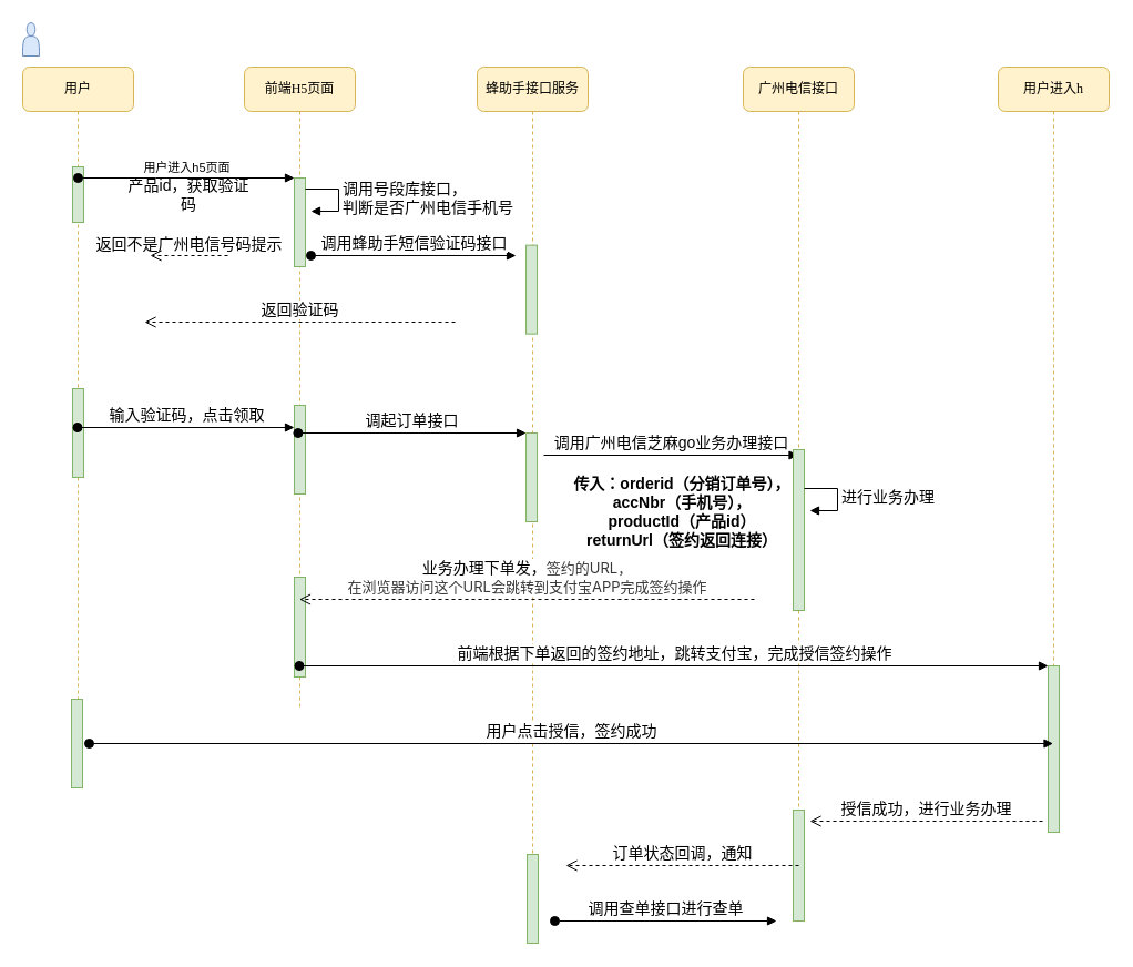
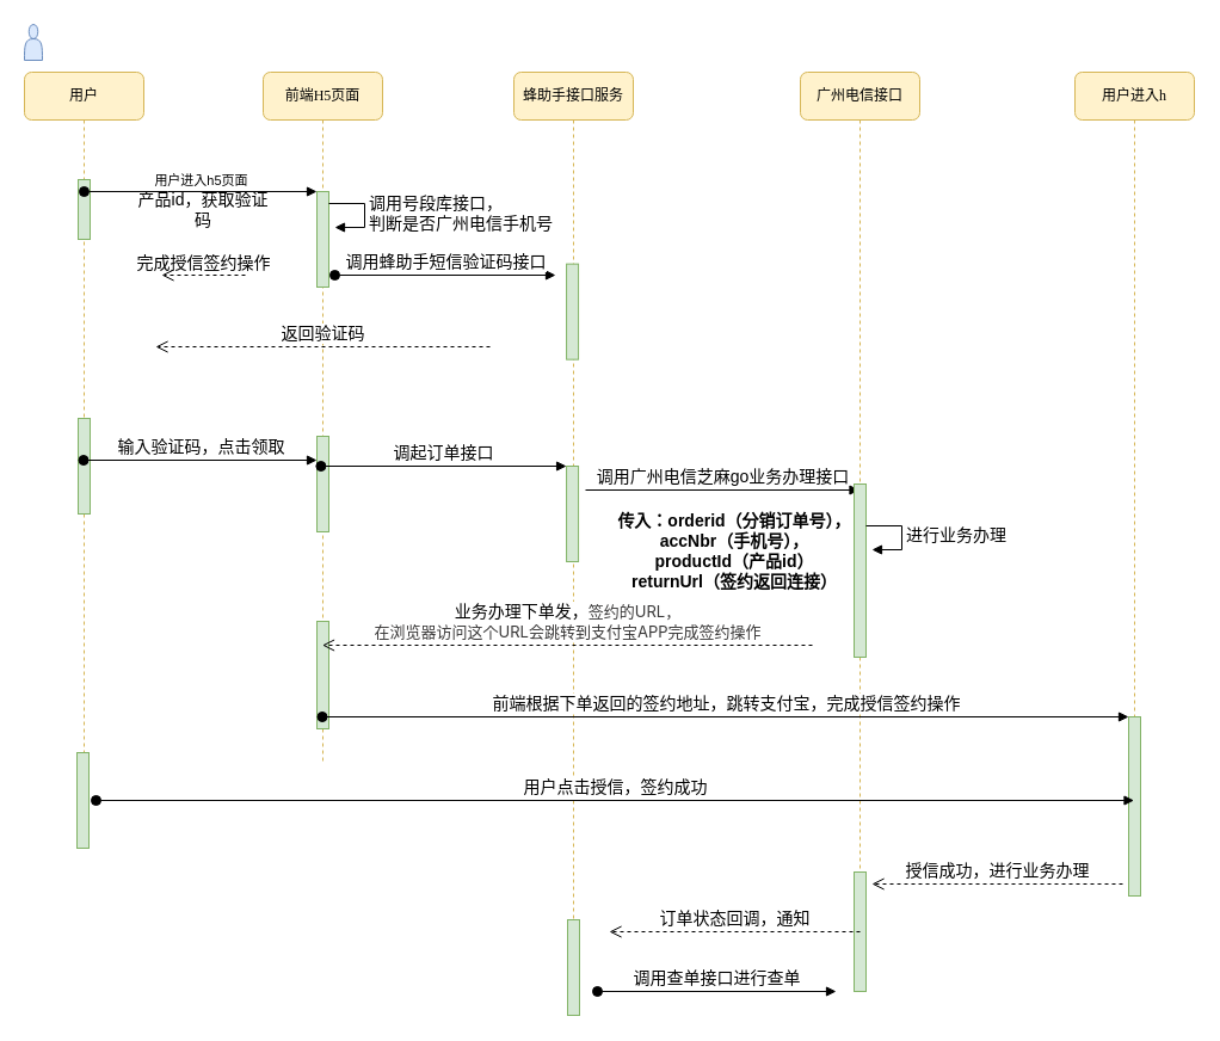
  <mxCell id="0" />
  <mxCell id="1" parent="0" />
  <mxCell id="2" value="蜂助手接口服务" style="shape=umlLifeline;perimeter=lifelinePerimeter;whiteSpace=wrap;html=1;container=1;collapsible=0;recursiveResize=0;outlineConnect=0;rounded=1;shadow=0;comic=0;labelBackgroundColor=none;strokeWidth=1;fontFamily=Verdana;fontSize=12;align=center;fillColor=#fff2cc;strokeColor=#d6b656;" parent="1" vertex="1"><mxGeometry x="430" y="60" width="100" height="790" as="geometry" /></mxCell>
  <mxCell id="3" value="" style="html=1;points=[];perimeter=orthogonalPerimeter;fontSize=14;fillColor=#d5e8d4;strokeColor=#82b366;" vertex="1" parent="2"><mxGeometry x="44.06" y="160.64" width="10" height="80" as="geometry" /></mxCell>
  <mxCell id="4" value="" style="html=1;points=[];perimeter=orthogonalPerimeter;fontSize=14;fillColor=#d5e8d4;strokeColor=#82b366;" vertex="1" parent="2"><mxGeometry x="44.06" y="330" width="10" height="80" as="geometry" /></mxCell>
  <mxCell id="5" value="调用广州电信芝麻go业务办理接口" style="html=1;verticalAlign=bottom;endArrow=block;rounded=0;fontSize=14;" edge="1" parent="2" target="8"><mxGeometry width="80" relative="1" as="geometry"><mxPoint x="60" y="350" as="sourcePoint" /><mxPoint x="140" y="350" as="targetPoint" /></mxGeometry></mxCell>
  <mxCell id="6" value="" style="html=1;points=[];perimeter=orthogonalPerimeter;fontSize=14;fillColor=#d5e8d4;strokeColor=#82b366;" vertex="1" parent="2"><mxGeometry x="45" y="710" width="10" height="80" as="geometry" /></mxCell>
  <mxCell id="7" value="调用查单接口进行查单" style="html=1;verticalAlign=bottom;startArrow=oval;startFill=1;endArrow=block;startSize=8;rounded=0;fontSize=14;" edge="1" parent="2"><mxGeometry width="60" relative="1" as="geometry"><mxPoint x="70" y="770" as="sourcePoint" /><mxPoint x="270" y="770" as="targetPoint" /></mxGeometry></mxCell>
  <mxCell id="8" value="广州电信接口" style="shape=umlLifeline;perimeter=lifelinePerimeter;whiteSpace=wrap;html=1;container=1;collapsible=0;recursiveResize=0;outlineConnect=0;rounded=1;shadow=0;comic=0;labelBackgroundColor=none;strokeWidth=1;fontFamily=Verdana;fontSize=12;align=center;fillColor=#fff2cc;strokeColor=#d6b656;" parent="1" vertex="1"><mxGeometry x="670" y="60" width="100" height="770" as="geometry" /></mxCell>
  <mxCell id="9" value="" style="html=1;points=[];perimeter=orthogonalPerimeter;rounded=0;shadow=0;comic=0;labelBackgroundColor=none;strokeWidth=1;fontFamily=Verdana;fontSize=12;align=center;fillColor=#d5e8d4;strokeColor=#82b366;" parent="8" vertex="1"><mxGeometry x="45" y="345" width="10" height="145" as="geometry" /></mxCell>
  <mxCell id="10" value="进行业务办理" style="edgeStyle=orthogonalEdgeStyle;html=1;align=left;spacingLeft=2;endArrow=block;rounded=0;entryX=1;entryY=0;fontSize=14;" edge="1" parent="8"><mxGeometry relative="1" as="geometry"><mxPoint x="55" y="380" as="sourcePoint" /><Array as="points"><mxPoint x="85" y="380" /></Array><mxPoint x="60" y="400" as="targetPoint" /></mxGeometry></mxCell>
  <mxCell id="11" value="" style="html=1;points=[];perimeter=orthogonalPerimeter;fontSize=14;fillColor=#d5e8d4;strokeColor=#82b366;" vertex="1" parent="8"><mxGeometry x="45" y="670" width="10" height="100" as="geometry" /></mxCell>
  <mxCell id="12" value="用户进入h" style="shape=umlLifeline;perimeter=lifelinePerimeter;whiteSpace=wrap;html=1;container=1;collapsible=0;recursiveResize=0;outlineConnect=0;rounded=1;shadow=0;comic=0;labelBackgroundColor=none;strokeWidth=1;fontFamily=Verdana;fontSize=12;align=center;fillColor=#fff2cc;strokeColor=#d6b656;" parent="1" vertex="1"><mxGeometry x="900" y="60" width="100" height="690" as="geometry" /></mxCell>
  <mxCell id="13" value="" style="html=1;points=[];perimeter=orthogonalPerimeter;fontSize=14;fillColor=#d5e8d4;strokeColor=#82b366;" vertex="1" parent="12"><mxGeometry x="45" y="540" width="10" height="150" as="geometry" /></mxCell>
  <mxCell id="14" value="前端H5页面" style="shape=umlLifeline;perimeter=lifelinePerimeter;whiteSpace=wrap;html=1;container=1;collapsible=0;recursiveResize=0;outlineConnect=0;rounded=1;shadow=0;comic=0;labelBackgroundColor=none;strokeWidth=1;fontFamily=Verdana;fontSize=12;align=center;fillColor=#fff2cc;strokeColor=#d6b656;" parent="1" vertex="1"><mxGeometry x="220" y="60" width="100" height="580" as="geometry" /></mxCell>
  <mxCell id="15" value="" style="html=1;points=[];perimeter=orthogonalPerimeter;fillColor=#d5e8d4;strokeColor=#82b366;" vertex="1" parent="14"><mxGeometry x="45" y="100" width="10" height="80" as="geometry" /></mxCell>
  <mxCell id="16" value="调用号段库接口，&lt;br&gt;判断是否广州电信手机号" style="edgeStyle=orthogonalEdgeStyle;html=1;align=left;spacingLeft=2;endArrow=block;rounded=0;entryX=1;entryY=0;fontSize=14;" edge="1" parent="14"><mxGeometry relative="1" as="geometry"><mxPoint x="55" y="110" as="sourcePoint" /><Array as="points"><mxPoint x="85" y="110" /></Array><mxPoint x="60" y="130" as="targetPoint" /></mxGeometry></mxCell>
  <mxCell id="17" value="" style="html=1;points=[];perimeter=orthogonalPerimeter;fontSize=14;fillColor=#d5e8d4;strokeColor=#82b366;" vertex="1" parent="14"><mxGeometry x="45" y="305" width="10" height="80" as="geometry" /></mxCell>
  <mxCell id="18" value="" style="html=1;points=[];perimeter=orthogonalPerimeter;fontSize=14;fillColor=#d5e8d4;strokeColor=#82b366;" vertex="1" parent="14"><mxGeometry x="45" y="460" width="10" height="90" as="geometry" /></mxCell>
  <mxCell id="19" value="用户" style="shape=umlLifeline;perimeter=lifelinePerimeter;whiteSpace=wrap;html=1;container=1;collapsible=0;recursiveResize=0;outlineConnect=0;rounded=1;shadow=0;comic=0;labelBackgroundColor=none;strokeWidth=1;fontFamily=Verdana;fontSize=12;align=center;fillColor=#fff2cc;strokeColor=#d6b656;" vertex="1" parent="1"><mxGeometry x="20" y="60" width="100" height="650" as="geometry" /></mxCell>
  <mxCell id="20" value="" style="html=1;points=[];perimeter=orthogonalPerimeter;fillColor=#d5e8d4;strokeColor=#82b366;" vertex="1" parent="19"><mxGeometry x="45" y="90" width="10" height="50" as="geometry" /></mxCell>
  <mxCell id="21" value="" style="html=1;points=[];perimeter=orthogonalPerimeter;fontSize=14;fillColor=#d5e8d4;strokeColor=#82b366;" vertex="1" parent="19"><mxGeometry x="45" y="290" width="10" height="80" as="geometry" /></mxCell>
  <mxCell id="22" value="" style="html=1;points=[];perimeter=orthogonalPerimeter;fontSize=14;fillColor=#d5e8d4;strokeColor=#82b366;" vertex="1" parent="19"><mxGeometry x="44" y="570" width="10" height="80" as="geometry" /></mxCell>
  <mxCell id="23" value="用户点击授信，签约成功" style="html=1;verticalAlign=bottom;startArrow=oval;startFill=1;endArrow=block;startSize=8;rounded=0;fontSize=14;" edge="1" parent="19" target="12"><mxGeometry width="60" relative="1" as="geometry"><mxPoint x="60" y="610" as="sourcePoint" /><mxPoint x="120" y="610" as="targetPoint" /></mxGeometry></mxCell>
  <mxCell id="24" value="用户进入h5页面" style="html=1;verticalAlign=bottom;startArrow=oval;endArrow=block;startSize=8;rounded=0;" edge="1" target="15" parent="1"><mxGeometry relative="1" as="geometry"><mxPoint x="70" y="160" as="sourcePoint" /><Array as="points"><mxPoint x="140" y="160" /></Array></mxGeometry></mxCell>
  <mxCell id="25" value="" style="shape=actor;whiteSpace=wrap;html=1;fillColor=#dae8fc;strokeColor=#6c8ebf;" vertex="1" parent="1"><mxGeometry x="20" y="20" width="15" height="30" as="geometry" /></mxCell>
  <mxCell id="26" value="产品id，获取验证码" style="text;html=1;strokeColor=none;fillColor=none;align=center;verticalAlign=middle;whiteSpace=wrap;rounded=0;fontSize=14;" vertex="1" parent="1"><mxGeometry x="110" y="170" width="120" height="10" as="geometry" /></mxCell>
  <mxCell id="27" value="" style="html=1;verticalAlign=bottom;endArrow=open;dashed=1;endSize=8;exitX=0;exitY=0.95;rounded=0;fontSize=14;" edge="1" parent="1"><mxGeometry relative="1" as="geometry"><mxPoint x="135" y="230" as="targetPoint" /><mxPoint x="205" y="230" as="sourcePoint" /></mxGeometry></mxCell>
- <mxCell id="28" value="返回不是广州电信号码提示" style="text;html=1;align=center;verticalAlign=middle;resizable=0;points=[];autosize=1;strokeColor=none;fillColor=none;fontSize=14;" vertex="1" parent="1"><mxGeometry x="75" y="205" width="190" height="30" as="geometry" /></mxCell>
+ <mxCell id="28" value="完成授信签约操作" style="text;html=1;align=center;verticalAlign=middle;resizable=0;points=[];autosize=1;strokeColor=none;fillColor=none;fontSize=14;" vertex="1" parent="1"><mxGeometry x="75" y="205" width="190" height="30" as="geometry" /></mxCell>
  <mxCell id="29" value="调用蜂助手短信验证码接口" style="html=1;verticalAlign=bottom;startArrow=oval;endArrow=block;startSize=8;rounded=0;fontSize=14;" edge="1" parent="1"><mxGeometry relative="1" as="geometry"><mxPoint x="280" y="230" as="sourcePoint" /><mxPoint x="465" y="230" as="targetPoint" /></mxGeometry></mxCell>
  <mxCell id="30" value="返回验证码" style="html=1;verticalAlign=bottom;endArrow=open;dashed=1;endSize=8;rounded=0;fontSize=14;" edge="1" parent="1"><mxGeometry relative="1" as="geometry"><mxPoint x="130" y="290" as="targetPoint" /><mxPoint x="410" y="290" as="sourcePoint" /></mxGeometry></mxCell>
  <mxCell id="31" value="输入验证码，点击领取" style="html=1;verticalAlign=bottom;startArrow=oval;endArrow=block;startSize=8;rounded=0;fontSize=14;" edge="1" target="17" parent="1" source="19"><mxGeometry relative="1" as="geometry"><mxPoint x="420" y="280" as="sourcePoint" /></mxGeometry></mxCell>
  <mxCell id="32" value="调起订单接口" style="html=1;verticalAlign=bottom;startArrow=oval;endArrow=block;startSize=8;rounded=0;fontSize=14;" edge="1" target="4" parent="1"><mxGeometry relative="1" as="geometry"><mxPoint x="268.384" y="390" as="sourcePoint" /></mxGeometry></mxCell>
  <mxCell id="33" value="传入：orderid（分销订单号），&#10;accNbr（手机号），&#10;productId（产品id）&#10;returnUrl（签约返回连接）" style="text;align=center;fontStyle=1;verticalAlign=middle;spacingLeft=3;spacingRight=3;strokeColor=none;rotatable=0;points=[[0,0.5],[1,0.5]];portConstraint=eastwest;fontSize=14;" vertex="1" parent="1"><mxGeometry x="560" y="420" width="110" height="80" as="geometry" /></mxCell>
  <mxCell id="34" value="业务办理下单发，&lt;span style=&quot;color: rgb(57, 56, 56); font-family: -apple-system, BlinkMacSystemFont, &amp;quot;Segoe UI&amp;quot;, Roboto, &amp;quot;Helvetica Neue&amp;quot;, Helvetica, &amp;quot;PingFang SC&amp;quot;, &amp;quot;Hiragino Sans GB&amp;quot;, &amp;quot;Microsoft YaHei&amp;quot;, SimSun, sans-serif; font-size: 13px; text-align: start;&quot;&gt;签约的URL，&lt;br&gt;在浏览器访问这个URL会跳转到支付宝APP完成签约操作&lt;/span&gt;" style="html=1;verticalAlign=bottom;endArrow=open;dashed=1;endSize=8;exitX=0;exitY=0.95;rounded=0;fontSize=14;" edge="1" parent="1" target="14"><mxGeometry relative="1" as="geometry"><mxPoint x="610" y="540" as="targetPoint" /><mxPoint x="680" y="540" as="sourcePoint" /></mxGeometry></mxCell>
  <mxCell id="35" value="前端根据下单返回的签约地址，跳转支付宝，完成授信签约操作" style="html=1;verticalAlign=bottom;startArrow=oval;endArrow=block;startSize=8;rounded=0;fontSize=14;" edge="1" target="13" parent="1" source="14"><mxGeometry relative="1" as="geometry"><mxPoint x="330" y="600" as="sourcePoint" /></mxGeometry></mxCell>
  <mxCell id="36" value="授信成功，进行业务办理" style="html=1;verticalAlign=bottom;endArrow=open;dashed=1;endSize=8;rounded=0;fontSize=14;" edge="1" parent="1"><mxGeometry relative="1" as="geometry"><mxPoint x="730" y="740" as="targetPoint" /><mxPoint x="940" y="740" as="sourcePoint" /></mxGeometry></mxCell>
  <mxCell id="37" value="订单状态回调，通知" style="html=1;verticalAlign=bottom;endArrow=open;dashed=1;endSize=8;rounded=0;fontSize=14;" edge="1" parent="1"><mxGeometry relative="1" as="geometry"><mxPoint x="510" y="780" as="targetPoint" /><mxPoint x="720" y="780" as="sourcePoint" /></mxGeometry></mxCell>
